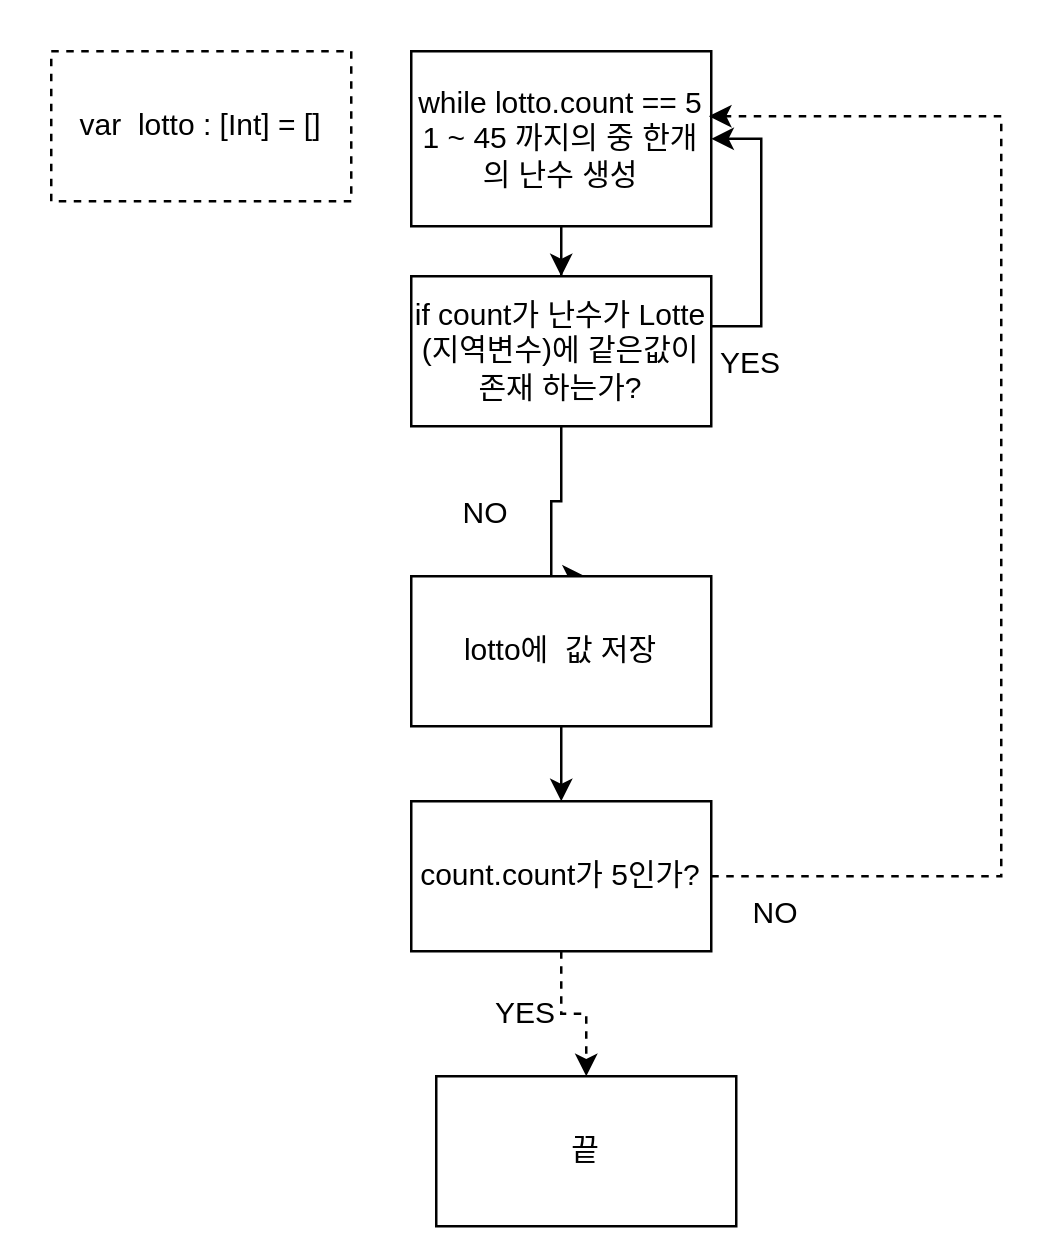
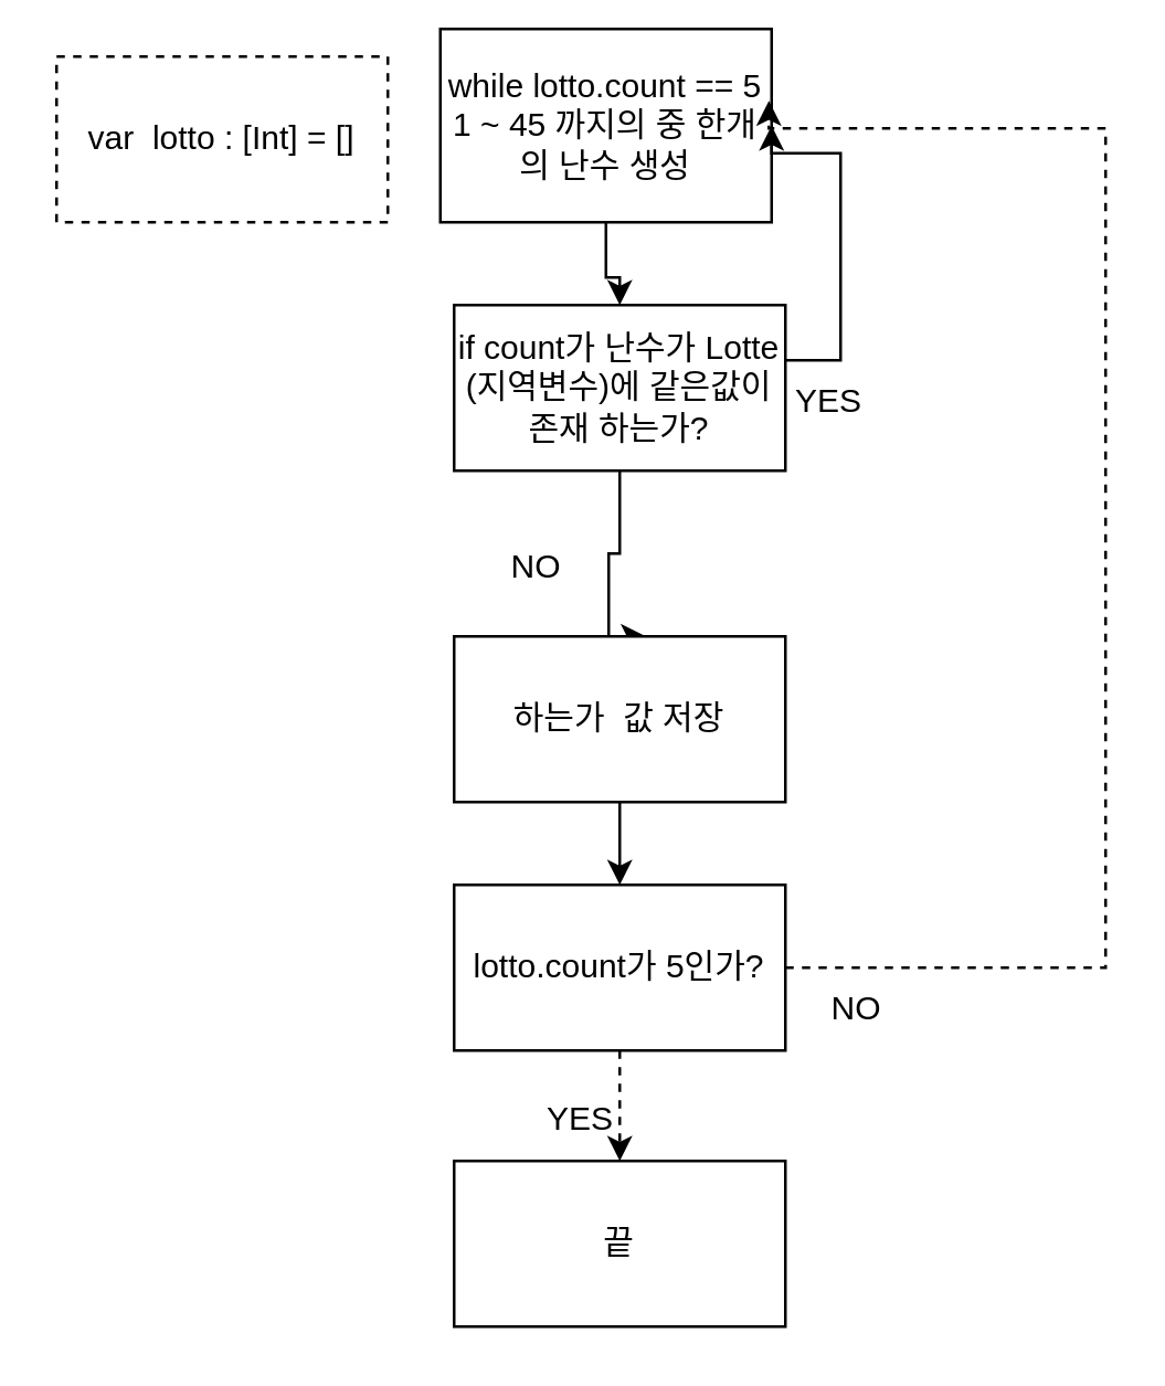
  <mxCell id="0" />
  <mxCell id="1" parent="0" />
  <mxCell id="2" style="edgeStyle=orthogonalEdgeStyle;rounded=0;orthogonalLoop=1;jettySize=auto;html=1;exitX=0.5;exitY=1;exitDx=0;exitDy=0;" edge="1" parent="1" source="3" target="6"><mxGeometry relative="1" as="geometry"><mxPoint x="224" y="150" as="targetPoint" /></mxGeometry></mxCell>
- <mxCell id="3" value="while lotto.count == 5&lt;br&gt;1 ~ 45 까지의 중 한개의 난수 생성" style="rounded=0;whiteSpace=wrap;html=1;" vertex="1" parent="1"><mxGeometry x="164" y="20" width="120" height="70" as="geometry" /></mxCell>
+ <mxCell id="3" value="while lotto.count == 5&lt;br&gt;1 ~ 45 까지의 중 한개의 난수 생성" style="rounded=0;whiteSpace=wrap;html=1;" vertex="1" parent="1"><mxGeometry x="159" y="10" width="120" height="70" as="geometry" /></mxCell>
  <mxCell id="4" style="edgeStyle=orthogonalEdgeStyle;rounded=0;orthogonalLoop=1;jettySize=auto;html=1;" edge="1" parent="1" source="6"><mxGeometry relative="1" as="geometry"><mxPoint x="233.5" y="230" as="targetPoint" /><Array as="points"><mxPoint x="224" y="200" /><mxPoint x="220" y="200" /><mxPoint x="220" y="230" /></Array></mxGeometry></mxCell>
  <mxCell id="5" style="edgeStyle=orthogonalEdgeStyle;rounded=0;orthogonalLoop=1;jettySize=auto;html=1;entryX=1;entryY=0.5;entryDx=0;entryDy=0;" edge="1" parent="1" source="6" target="3"><mxGeometry relative="1" as="geometry"><Array as="points"><mxPoint x="304" y="130" /><mxPoint x="304" y="55" /></Array></mxGeometry></mxCell>
  <mxCell id="6" value="if count가 난수가 Lotte (지역변수)에 같은값이 존재 하는가?" style="rounded=0;whiteSpace=wrap;html=1;" vertex="1" parent="1"><mxGeometry x="164" y="110" width="120" height="60" as="geometry" /></mxCell>
  <mxCell id="7" value="var &amp;nbsp;lotto : [Int] = []" style="rounded=0;whiteSpace=wrap;html=1;dashed=1;" vertex="1" parent="1"><mxGeometry x="20" y="20" width="120" height="60" as="geometry" /></mxCell>
  <mxCell id="8" value="NO" style="text;html=1;strokeColor=none;fillColor=none;align=center;verticalAlign=middle;whiteSpace=wrap;rounded=0;" vertex="1" parent="1"><mxGeometry x="164" y="190" width="60" height="30" as="geometry" /></mxCell>
  <mxCell id="9" value="YES" style="text;html=1;strokeColor=none;fillColor=none;align=center;verticalAlign=middle;whiteSpace=wrap;rounded=0;" vertex="1" parent="1"><mxGeometry x="270" y="130" width="60" height="30" as="geometry" /></mxCell>
  <mxCell id="10" value="" style="edgeStyle=orthogonalEdgeStyle;rounded=0;orthogonalLoop=1;jettySize=auto;html=1;" edge="1" parent="1" source="11" target="14"><mxGeometry relative="1" as="geometry" /></mxCell>
- <mxCell id="11" value="lotto에 &amp;nbsp;값 저장" style="rounded=0;whiteSpace=wrap;html=1;" vertex="1" parent="1"><mxGeometry x="164" y="230" width="120" height="60" as="geometry" /></mxCell>
+ <mxCell id="11" value="하는가 &amp;nbsp;값 저장" style="rounded=0;whiteSpace=wrap;html=1;" vertex="1" parent="1"><mxGeometry x="164" y="230" width="120" height="60" as="geometry" /></mxCell>
  <mxCell id="12" style="edgeStyle=orthogonalEdgeStyle;rounded=0;orthogonalLoop=1;jettySize=auto;html=1;entryX=0.992;entryY=0.371;entryDx=0;entryDy=0;entryPerimeter=0;dashed=1;" edge="1" parent="1" source="14" target="3"><mxGeometry relative="1" as="geometry"><Array as="points"><mxPoint x="400" y="350" /><mxPoint x="400" y="46" /></Array></mxGeometry></mxCell>
  <mxCell id="13" value="" style="edgeStyle=orthogonalEdgeStyle;rounded=0;orthogonalLoop=1;jettySize=auto;html=1;dashed=1;" edge="1" parent="1" source="14" target="15"><mxGeometry relative="1" as="geometry" /></mxCell>
- <mxCell id="14" value="&lt;span&gt;count.count가 5인가?&lt;/span&gt;" style="whiteSpace=wrap;html=1;rounded=0;" vertex="1" parent="1"><mxGeometry x="164" y="320" width="120" height="60" as="geometry" /></mxCell>
- <mxCell id="15" value="끝" style="whiteSpace=wrap;html=1;rounded=0;" vertex="1" parent="1"><mxGeometry x="174" y="430" width="120" height="60" as="geometry" /></mxCell>
+ <mxCell id="14" value="&lt;span&gt;lotto.count가 5인가?&lt;/span&gt;" style="whiteSpace=wrap;html=1;rounded=0;" vertex="1" parent="1"><mxGeometry x="164" y="320" width="120" height="60" as="geometry" /></mxCell>
+ <mxCell id="15" value="끝" style="whiteSpace=wrap;html=1;rounded=0;" vertex="1" parent="1"><mxGeometry x="164" y="420" width="120" height="60" as="geometry" /></mxCell>
  <mxCell id="16" value="NO" style="text;html=1;strokeColor=none;fillColor=none;align=center;verticalAlign=middle;whiteSpace=wrap;rounded=0;" vertex="1" parent="1"><mxGeometry x="280" y="350" width="60" height="30" as="geometry" /></mxCell>
  <mxCell id="17" value="YES" style="text;html=1;strokeColor=none;fillColor=none;align=center;verticalAlign=middle;whiteSpace=wrap;rounded=0;" vertex="1" parent="1"><mxGeometry x="180" y="390" width="60" height="30" as="geometry" /></mxCell>
